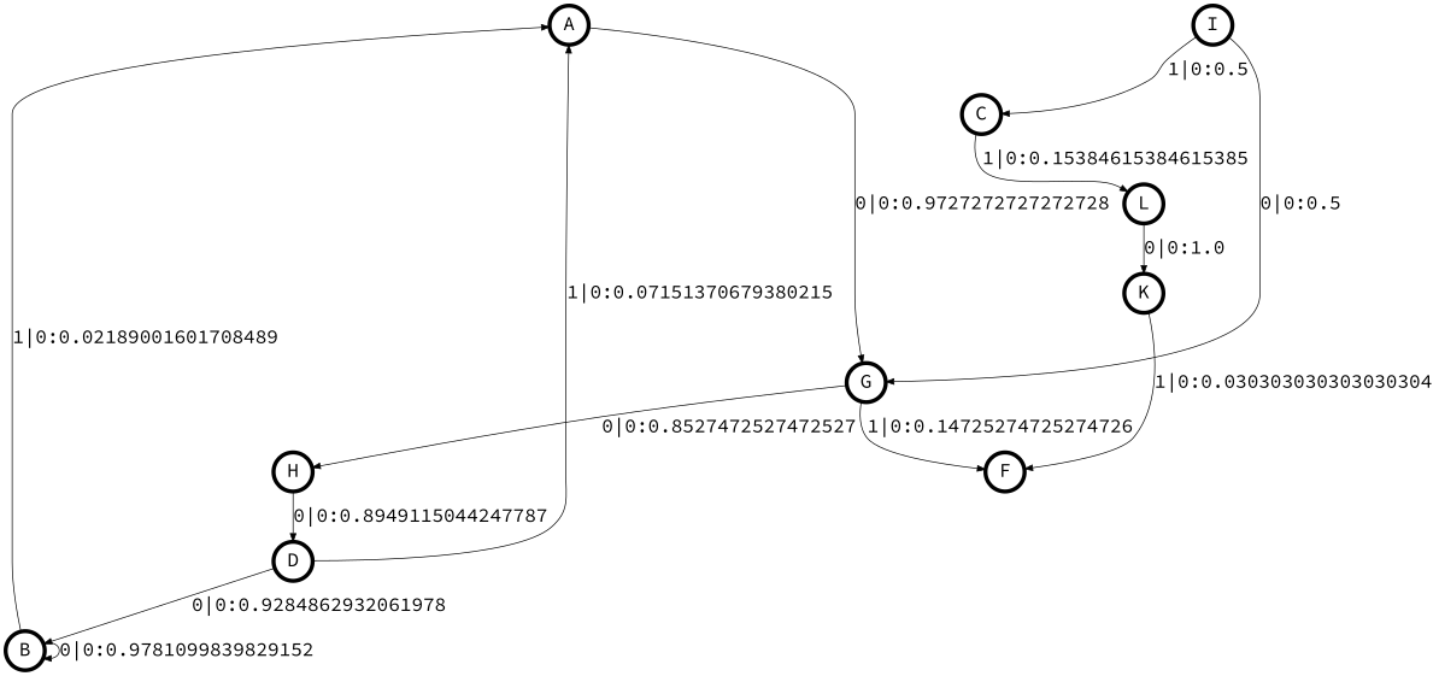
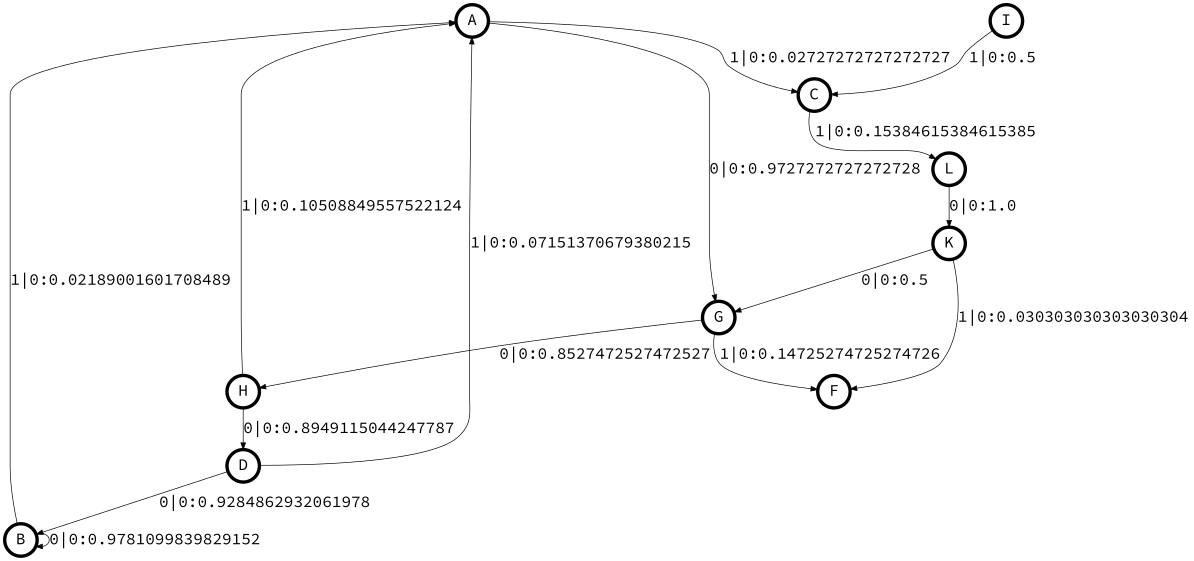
  digraph {
    fontname="Source Code Pro"
    node [fontname="Source Code Pro" fontsize=24 penwidth=5 shape=circle]
    edge [fontname="Source Code Pro" fontsize=24]
    A
    C
    G
    L
    F
    H
    K
    D
    B
    I
+   A -> C [label="1|0:0.02727272727272727\l"]
    A -> G [label="0|0:0.9727272727272728\l"]
    C -> L [label="1|0:0.15384615384615385\l"]
    G -> F [label="1|0:0.14725274725274726\l"]
    G -> H [label="0|0:0.8527472527472527\l"]
    L -> K [label="0|0:1.0\l"]
+   H -> A [label="1|0:0.10508849557522124\l"]
    H -> D [label="0|0:0.8949115044247787\l"]
    K -> F [label="1|0:0.030303030303030304\l"]
    D -> A [label="1|0:0.07151370679380215\l"]
    D -> B [label="0|0:0.9284862932061978\l"]
    B -> A [label="1|0:0.02189001601708489\l"]
    B -> B [label="0|0:0.9781099839829152\l"]
    I -> C [label="1|0:0.5\l"]
-   I -> G [label="0|0:0.5\l"]
+   K -> G [label="0|0:0.5\l"]
  }
